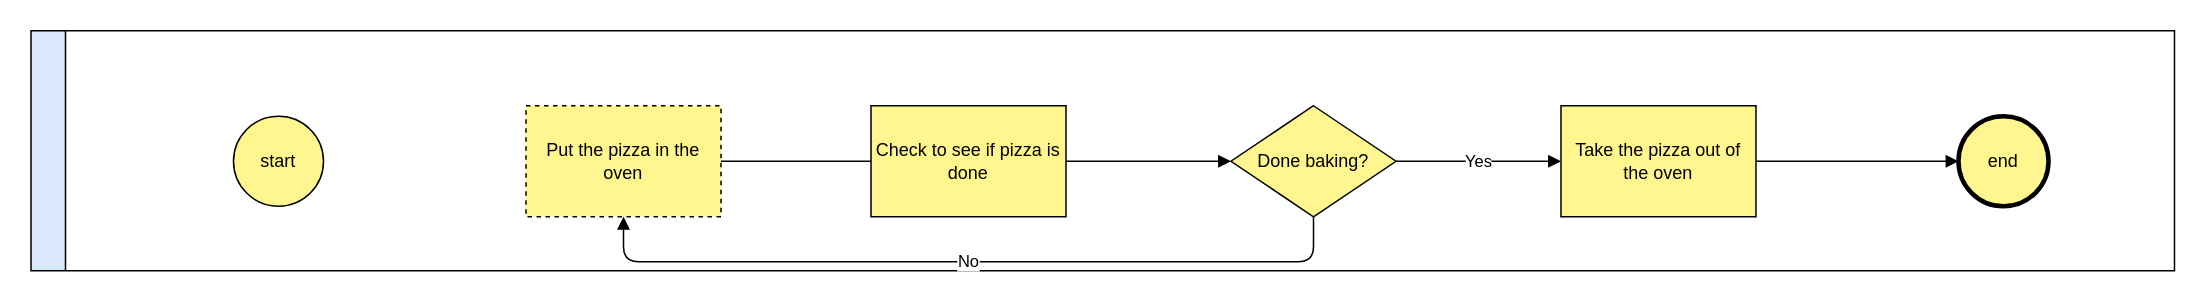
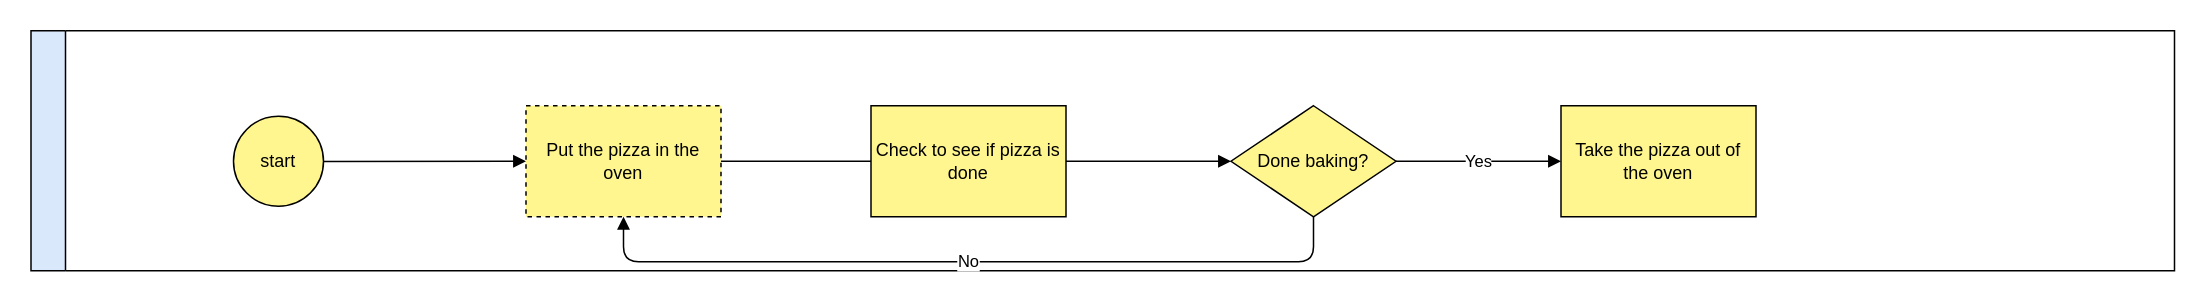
  <mxCell id="0" />
  <mxCell id="1" parent="0" />
  <mxCell id="2" value="" style="swimlane;horizontal=0;fillColor=#dae8fc;" vertex="1" parent="1"><mxGeometry x="20" y="20" width="1429" height="160" as="geometry" /></mxCell>
  <mxCell id="3" value="start" style="ellipse;whiteSpace=wrap;html=1;fillColor=#FFF68F;" vertex="1" parent="1"><mxGeometry x="155" y="77" width="60" height="60" as="geometry" /></mxCell>
  <mxCell id="4" value="Put the pizza in the oven" style="rounded=0;whiteSpace=wrap;html=1;fillColor=#FFF68F;strokeColor=#000000;dashed=1;" vertex="1" parent="1"><mxGeometry x="350" y="70" width="130" height="74" as="geometry" /></mxCell>
  <mxCell id="5" value="Check to see if pizza is done" style="rounded=0;whiteSpace=wrap;html=1;fillColor=#FFF68F;strokeColor=#000000;" vertex="1" parent="1"><mxGeometry x="580" y="70" width="130" height="74" as="geometry" /></mxCell>
  <mxCell id="6" value="Done baking?" style="rhombus;whiteSpace=wrap;html=1;fillColor=#FFF68F;" vertex="1" parent="1"><mxGeometry x="820" y="70" width="110" height="74" as="geometry" /></mxCell>
  <mxCell id="7" value="Take the pizza out of the oven" style="rounded=0;whiteSpace=wrap;html=1;fillColor=#FFF68F;strokeColor=#000000;" vertex="1" parent="1"><mxGeometry x="1040" y="70" width="130" height="74" as="geometry" /></mxCell>
- <mxCell id="8" value="end" style="ellipse;whiteSpace=wrap;html=1;fillColor=#FFF68F;strokeWidth=3;" vertex="1" parent="1"><mxGeometry x="1305" y="77" width="60" height="60" as="geometry" /></mxCell>
+ <mxCell id="9" value="" style="endArrow=block;html=1;" edge="1" parent="1" source="3" target="4"><mxGeometry relative="1" as="geometry" /></mxCell>
  <mxCell id="10" value="" style="endArrow=none;html=1;" edge="1" parent="1" source="4" target="5"><mxGeometry relative="1" as="geometry" /></mxCell>
  <mxCell id="11" value="" style="endArrow=block;html=1;" edge="1" parent="1" source="5" target="6"><mxGeometry relative="1" as="geometry" /></mxCell>
  <mxCell id="12" value="Yes" style="endArrow=block;html=1;" edge="1" parent="1" source="6" target="7"><mxGeometry relative="1" as="geometry" /></mxCell>
  <mxCell id="13" value="No" style="endArrow=block;html=1;" edge="1" parent="1" source="6" target="4"><mxGeometry relative="1" as="geometry"><Array as="points"><mxPoint x="875" y="174" /><mxPoint x="415" y="174" /></Array></mxGeometry></mxCell>
- <mxCell id="14" value="" style="endArrow=block;html=1;" edge="1" parent="1" source="7" target="8"><mxGeometry relative="1" as="geometry" /></mxCell>
